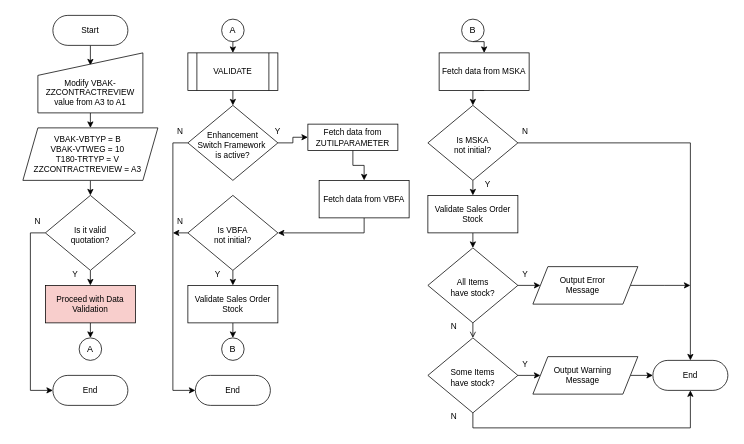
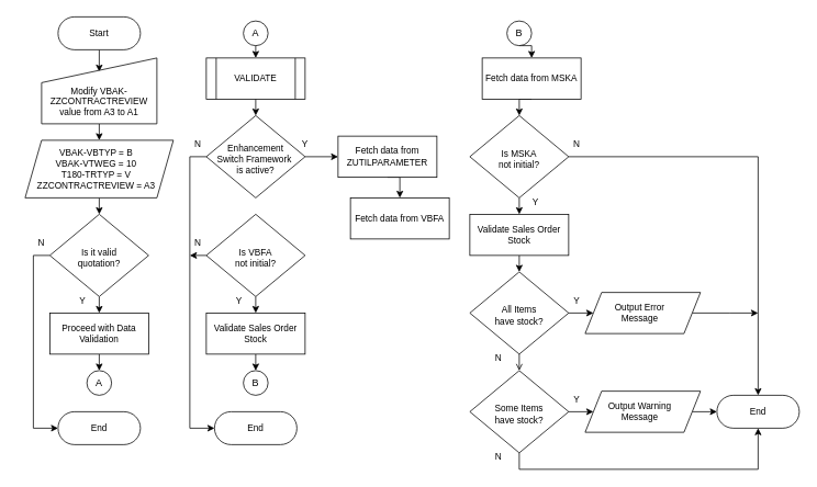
  <mxCell id="0" />
  <mxCell id="1" parent="0" />
  <mxCell id="2" style="edgeStyle=orthogonalEdgeStyle;rounded=0;orthogonalLoop=1;jettySize=auto;html=1;exitX=0.5;exitY=0.5;exitDx=0;exitDy=20;exitPerimeter=0;entryX=0.5;entryY=0.208;entryDx=0;entryDy=0;entryPerimeter=0;" parent="1" source="3" target="5" edge="1"><mxGeometry relative="1" as="geometry" /></mxCell>
  <mxCell id="3" value="Start" style="html=1;dashed=0;whiteSpace=wrap;shape=mxgraph.dfd.start;fontSize=11;" parent="1" vertex="1"><mxGeometry x="70" y="20" width="100" height="40" as="geometry" /></mxCell>
  <mxCell id="4" style="edgeStyle=orthogonalEdgeStyle;rounded=0;orthogonalLoop=1;jettySize=auto;html=1;exitX=0.5;exitY=1;exitDx=0;exitDy=0;entryX=0.5;entryY=0;entryDx=0;entryDy=0;" parent="1" source="5" target="7" edge="1"><mxGeometry relative="1" as="geometry" /></mxCell>
  <mxCell id="5" value="&lt;br&gt;&lt;br&gt;Modify&amp;nbsp;VBAK-ZZCONTRACTREVIEW&lt;br&gt;value&amp;nbsp;from A3 to A1" style="shape=manualInput;whiteSpace=wrap;html=1;fontSize=11;" parent="1" vertex="1"><mxGeometry x="50" y="70" width="140" height="80" as="geometry" /></mxCell>
  <mxCell id="6" style="edgeStyle=orthogonalEdgeStyle;rounded=0;orthogonalLoop=1;jettySize=auto;html=1;exitX=0.5;exitY=1;exitDx=0;exitDy=0;entryX=0.5;entryY=0;entryDx=0;entryDy=0;" parent="1" source="7" target="10" edge="1"><mxGeometry relative="1" as="geometry" /></mxCell>
  <mxCell id="7" value="VBAK-VBTYP = B&lt;br&gt;VBAK-VTWEG = 10&lt;br&gt;T180-TRTYP = V&lt;br&gt;ZZCONTRACTREVIEW = A3" style="shape=parallelogram;perimeter=parallelogramPerimeter;whiteSpace=wrap;html=1;fixedSize=1;fontSize=11;spacingLeft=-7;" parent="1" vertex="1"><mxGeometry x="30" y="170" width="180" height="70" as="geometry" /></mxCell>
  <mxCell id="8" style="edgeStyle=orthogonalEdgeStyle;rounded=0;orthogonalLoop=1;jettySize=auto;html=1;exitX=0.5;exitY=1;exitDx=0;exitDy=0;entryX=0.5;entryY=0;entryDx=0;entryDy=0;" parent="1" source="10" target="12" edge="1"><mxGeometry relative="1" as="geometry" /></mxCell>
  <mxCell id="9" style="edgeStyle=orthogonalEdgeStyle;rounded=0;orthogonalLoop=1;jettySize=auto;html=1;exitX=0;exitY=0.5;exitDx=0;exitDy=0;entryX=0;entryY=0.5;entryDx=0;entryDy=0;entryPerimeter=0;" parent="1" source="10" target="14" edge="1"><mxGeometry relative="1" as="geometry"><mxPoint x="40" y="490" as="targetPoint" /></mxGeometry></mxCell>
  <mxCell id="10" value="Is it valid &lt;br&gt;quotation?" style="rhombus;whiteSpace=wrap;html=1;strokeWidth=1;fontSize=11;spacingTop=5;" parent="1" vertex="1"><mxGeometry x="60" y="260" width="120" height="100" as="geometry" /></mxCell>
  <mxCell id="11" style="edgeStyle=orthogonalEdgeStyle;rounded=0;orthogonalLoop=1;jettySize=auto;html=1;exitX=0.5;exitY=1;exitDx=0;exitDy=0;entryX=0.5;entryY=0;entryDx=0;entryDy=0;" parent="1" source="12" target="13" edge="1"><mxGeometry relative="1" as="geometry" /></mxCell>
- <mxCell id="12" value="Proceed with Data Validation" style="whiteSpace=wrap;html=1;strokeWidth=1;fontSize=11;fillColor=#f8cecc;" parent="1" vertex="1"><mxGeometry x="60" y="380" width="120" height="50" as="geometry" /></mxCell>
+ <mxCell id="12" value="Proceed with Data Validation" style="whiteSpace=wrap;html=1;strokeWidth=1;fontSize=11;" parent="1" vertex="1"><mxGeometry x="60" y="380" width="120" height="50" as="geometry" /></mxCell>
  <mxCell id="13" value="A" style="ellipse;whiteSpace=wrap;html=1;aspect=fixed;" parent="1" vertex="1"><mxGeometry x="105" y="450" width="30" height="30" as="geometry" /></mxCell>
  <mxCell id="14" value="End" style="html=1;dashed=0;whiteSpace=wrap;shape=mxgraph.dfd.start;fontSize=11;" parent="1" vertex="1"><mxGeometry x="70" y="500" width="100" height="40" as="geometry" /></mxCell>
  <mxCell id="15" value="N" style="text;strokeColor=none;align=center;fillColor=none;html=1;verticalAlign=middle;whiteSpace=wrap;rounded=0;fontSize=11;" parent="1" vertex="1"><mxGeometry x="20" y="280" width="60" height="30" as="geometry" /></mxCell>
  <mxCell id="16" value="Y" style="text;strokeColor=none;align=center;fillColor=none;html=1;verticalAlign=middle;whiteSpace=wrap;rounded=0;fontSize=11;" parent="1" vertex="1"><mxGeometry x="70" y="350" width="60" height="30" as="geometry" /></mxCell>
  <mxCell id="17" style="edgeStyle=orthogonalEdgeStyle;rounded=0;orthogonalLoop=1;jettySize=auto;html=1;exitX=0.5;exitY=1;exitDx=0;exitDy=0;entryX=0.5;entryY=0;entryDx=0;entryDy=0;" edge="1" parent="1" source="18" target="20"><mxGeometry relative="1" as="geometry" /></mxCell>
  <mxCell id="18" value="A" style="ellipse;whiteSpace=wrap;html=1;aspect=fixed;" vertex="1" parent="1"><mxGeometry x="295" y="25" width="30" height="30" as="geometry" /></mxCell>
  <mxCell id="19" style="edgeStyle=orthogonalEdgeStyle;rounded=0;orthogonalLoop=1;jettySize=auto;html=1;exitX=0.5;exitY=1;exitDx=0;exitDy=0;entryX=0.5;entryY=0;entryDx=0;entryDy=0;" edge="1" parent="1" source="20" target="23"><mxGeometry relative="1" as="geometry" /></mxCell>
  <mxCell id="20" value="VALIDATE" style="shape=process;whiteSpace=wrap;html=1;backgroundOutline=1;fontSize=11;" vertex="1" parent="1"><mxGeometry x="250" y="70" width="120" height="50" as="geometry" /></mxCell>
  <mxCell id="21" style="edgeStyle=orthogonalEdgeStyle;rounded=0;orthogonalLoop=1;jettySize=auto;html=1;exitX=0;exitY=0.5;exitDx=0;exitDy=0;entryX=0;entryY=0.5;entryDx=0;entryDy=0;entryPerimeter=0;" edge="1" parent="1" source="23" target="34"><mxGeometry relative="1" as="geometry" /></mxCell>
  <mxCell id="22" style="edgeStyle=orthogonalEdgeStyle;rounded=0;orthogonalLoop=1;jettySize=auto;html=1;exitX=1;exitY=0.5;exitDx=0;exitDy=0;entryX=0;entryY=0.5;entryDx=0;entryDy=0;" edge="1" parent="1" source="23" target="25"><mxGeometry relative="1" as="geometry" /></mxCell>
  <mxCell id="23" value="Enhancement&lt;br&gt;Switch&amp;nbsp;Framework&amp;nbsp;&lt;br&gt;is active?" style="rhombus;whiteSpace=wrap;html=1;strokeWidth=1;fontSize=11;spacingTop=5;" vertex="1" parent="1"><mxGeometry x="250" y="140" width="120" height="100" as="geometry" /></mxCell>
  <mxCell id="24" style="edgeStyle=orthogonalEdgeStyle;rounded=0;orthogonalLoop=1;jettySize=auto;html=1;exitX=0.5;exitY=1;exitDx=0;exitDy=0;entryX=0.5;entryY=0;entryDx=0;entryDy=0;" edge="1" parent="1" source="25" target="27"><mxGeometry relative="1" as="geometry" /></mxCell>
- <mxCell id="25" value="Fetch data from ZUTILPARAMETER" style="whiteSpace=wrap;html=1;strokeWidth=1;fontSize=11;" vertex="1" parent="1"><mxGeometry x="410" y="165" width="120" height="35" as="geometry" /></mxCell>
- <mxCell id="26" style="edgeStyle=orthogonalEdgeStyle;rounded=0;orthogonalLoop=1;jettySize=auto;html=1;exitX=0.5;exitY=1;exitDx=0;exitDy=0;entryX=1;entryY=0.5;entryDx=0;entryDy=0;" edge="1" parent="1" source="27" target="30"><mxGeometry relative="1" as="geometry"><mxPoint x="390" y="300" as="targetPoint" /></mxGeometry></mxCell>
+ <mxCell id="25" value="Fetch data from ZUTILPARAMETER" style="whiteSpace=wrap;html=1;strokeWidth=1;fontSize=11;" vertex="1" parent="1"><mxGeometry x="410" y="165" width="120" height="50" as="geometry" /></mxCell>
  <mxCell id="27" value="Fetch data from VBFA" style="whiteSpace=wrap;html=1;strokeWidth=1;fontSize=11;" vertex="1" parent="1"><mxGeometry x="425" y="240" width="120" height="50" as="geometry" /></mxCell>
  <mxCell id="28" style="edgeStyle=orthogonalEdgeStyle;rounded=0;orthogonalLoop=1;jettySize=auto;html=1;exitX=0.5;exitY=1;exitDx=0;exitDy=0;entryX=0.5;entryY=0;entryDx=0;entryDy=0;" edge="1" parent="1" source="30" target="32"><mxGeometry relative="1" as="geometry" /></mxCell>
  <mxCell id="29" style="edgeStyle=orthogonalEdgeStyle;rounded=0;orthogonalLoop=1;jettySize=auto;html=1;exitX=0;exitY=0.5;exitDx=0;exitDy=0;" edge="1" parent="1" source="30"><mxGeometry relative="1" as="geometry"><mxPoint x="230" y="310" as="targetPoint" /></mxGeometry></mxCell>
  <mxCell id="30" value="Is VBFA &lt;br&gt;not initial?" style="rhombus;whiteSpace=wrap;html=1;strokeWidth=1;fontSize=11;spacingTop=5;" vertex="1" parent="1"><mxGeometry x="250" y="260" width="120" height="100" as="geometry" /></mxCell>
  <mxCell id="31" style="edgeStyle=orthogonalEdgeStyle;rounded=0;orthogonalLoop=1;jettySize=auto;html=1;exitX=0.5;exitY=1;exitDx=0;exitDy=0;entryX=0.5;entryY=0;entryDx=0;entryDy=0;" edge="1" parent="1" source="32" target="33"><mxGeometry relative="1" as="geometry" /></mxCell>
  <mxCell id="32" value="Validate Sales Order Stock" style="whiteSpace=wrap;html=1;strokeWidth=1;fontSize=11;" vertex="1" parent="1"><mxGeometry x="250" y="380" width="120" height="50" as="geometry" /></mxCell>
  <mxCell id="33" value="B" style="ellipse;whiteSpace=wrap;html=1;aspect=fixed;" vertex="1" parent="1"><mxGeometry x="295" y="450" width="30" height="30" as="geometry" /></mxCell>
  <mxCell id="34" value="End" style="html=1;dashed=0;whiteSpace=wrap;shape=mxgraph.dfd.start;fontSize=11;" vertex="1" parent="1"><mxGeometry x="260" y="500" width="100" height="40" as="geometry" /></mxCell>
  <mxCell id="35" value="N" style="text;strokeColor=none;align=center;fillColor=none;html=1;verticalAlign=middle;whiteSpace=wrap;rounded=0;fontSize=11;" vertex="1" parent="1"><mxGeometry x="210" y="160" width="60" height="30" as="geometry" /></mxCell>
  <mxCell id="36" value="Y" style="text;strokeColor=none;align=center;fillColor=none;html=1;verticalAlign=middle;whiteSpace=wrap;rounded=0;fontSize=11;" vertex="1" parent="1"><mxGeometry x="340" y="160" width="60" height="30" as="geometry" /></mxCell>
  <mxCell id="37" value="N" style="text;strokeColor=none;align=center;fillColor=none;html=1;verticalAlign=middle;whiteSpace=wrap;rounded=0;fontSize=11;" vertex="1" parent="1"><mxGeometry x="210" y="280" width="60" height="30" as="geometry" /></mxCell>
  <mxCell id="38" value="Y" style="text;strokeColor=none;align=center;fillColor=none;html=1;verticalAlign=middle;whiteSpace=wrap;rounded=0;fontSize=11;" vertex="1" parent="1"><mxGeometry x="260" y="350" width="60" height="30" as="geometry" /></mxCell>
  <mxCell id="39" style="edgeStyle=orthogonalEdgeStyle;rounded=0;orthogonalLoop=1;jettySize=auto;html=1;exitX=0.5;exitY=1;exitDx=0;exitDy=0;entryX=0.5;entryY=0;entryDx=0;entryDy=0;" edge="1" parent="1" source="40" target="45"><mxGeometry relative="1" as="geometry" /></mxCell>
  <mxCell id="40" value="Fetch data from MSKA" style="whiteSpace=wrap;html=1;strokeWidth=1;fontSize=11;" vertex="1" parent="1"><mxGeometry x="585" y="70" width="120" height="50" as="geometry" /></mxCell>
  <mxCell id="41" style="edgeStyle=orthogonalEdgeStyle;rounded=0;orthogonalLoop=1;jettySize=auto;html=1;exitX=0.5;exitY=1;exitDx=0;exitDy=0;entryX=0.5;entryY=0;entryDx=0;entryDy=0;" edge="1" parent="1" source="42" target="40"><mxGeometry relative="1" as="geometry" /></mxCell>
  <mxCell id="42" value="B" style="ellipse;whiteSpace=wrap;html=1;aspect=fixed;" vertex="1" parent="1"><mxGeometry x="615" y="25" width="30" height="30" as="geometry" /></mxCell>
  <mxCell id="43" style="edgeStyle=orthogonalEdgeStyle;rounded=0;orthogonalLoop=1;jettySize=auto;html=1;exitX=0.5;exitY=1;exitDx=0;exitDy=0;entryX=0.5;entryY=0;entryDx=0;entryDy=0;" edge="1" parent="1" source="45" target="47"><mxGeometry relative="1" as="geometry" /></mxCell>
  <mxCell id="44" style="edgeStyle=orthogonalEdgeStyle;rounded=0;orthogonalLoop=1;jettySize=auto;html=1;exitX=1;exitY=0.5;exitDx=0;exitDy=0;entryX=0.5;entryY=0.5;entryDx=0;entryDy=-20;entryPerimeter=0;" edge="1" parent="1" source="45" target="58"><mxGeometry relative="1" as="geometry"><mxPoint x="920" y="320" as="targetPoint" /></mxGeometry></mxCell>
  <mxCell id="45" value="Is MSKA &lt;br&gt;not initial?" style="rhombus;whiteSpace=wrap;html=1;strokeWidth=1;fontSize=11;spacingTop=5;" vertex="1" parent="1"><mxGeometry x="570" y="140" width="120" height="100" as="geometry" /></mxCell>
  <mxCell id="46" style="edgeStyle=orthogonalEdgeStyle;rounded=0;orthogonalLoop=1;jettySize=auto;html=1;exitX=0.5;exitY=1;exitDx=0;exitDy=0;entryX=0.5;entryY=0;entryDx=0;entryDy=0;" edge="1" parent="1" source="47" target="50"><mxGeometry relative="1" as="geometry" /></mxCell>
  <mxCell id="47" value="Validate Sales Order Stock" style="whiteSpace=wrap;html=1;strokeWidth=1;fontSize=11;" vertex="1" parent="1"><mxGeometry x="570" y="260" width="120" height="50" as="geometry" /></mxCell>
  <mxCell id="48" style="edgeStyle=orthogonalEdgeStyle;rounded=0;orthogonalLoop=1;jettySize=auto;html=1;exitX=0.5;exitY=1;exitDx=0;exitDy=0;entryX=0.5;entryY=0;entryDx=0;entryDy=0;endArrow=open;" edge="1" parent="1" source="50" target="55"><mxGeometry relative="1" as="geometry" /></mxCell>
  <mxCell id="49" style="edgeStyle=orthogonalEdgeStyle;rounded=0;orthogonalLoop=1;jettySize=auto;html=1;exitX=1;exitY=0.5;exitDx=0;exitDy=0;entryX=0;entryY=0.5;entryDx=0;entryDy=0;" edge="1" parent="1" source="50" target="52"><mxGeometry relative="1" as="geometry" /></mxCell>
  <mxCell id="50" value="All Items &lt;br&gt;have stock?" style="rhombus;whiteSpace=wrap;html=1;strokeWidth=1;fontSize=11;spacingTop=5;" vertex="1" parent="1"><mxGeometry x="570" y="330" width="120" height="100" as="geometry" /></mxCell>
  <mxCell id="51" style="edgeStyle=orthogonalEdgeStyle;rounded=0;orthogonalLoop=1;jettySize=auto;html=1;exitX=1;exitY=0.5;exitDx=0;exitDy=0;" edge="1" parent="1" source="52"><mxGeometry relative="1" as="geometry"><mxPoint x="920" y="380" as="targetPoint" /></mxGeometry></mxCell>
  <mxCell id="52" value="Output Error &lt;br&gt;Message" style="shape=parallelogram;perimeter=parallelogramPerimeter;whiteSpace=wrap;html=1;fixedSize=1;fontSize=11;spacingLeft=-7;" vertex="1" parent="1"><mxGeometry x="710" y="355" width="140" height="50" as="geometry" /></mxCell>
  <mxCell id="53" style="edgeStyle=orthogonalEdgeStyle;rounded=0;orthogonalLoop=1;jettySize=auto;html=1;exitX=1;exitY=0.5;exitDx=0;exitDy=0;entryX=0;entryY=0.5;entryDx=0;entryDy=0;" edge="1" parent="1" source="55" target="57"><mxGeometry relative="1" as="geometry" /></mxCell>
  <mxCell id="54" style="edgeStyle=orthogonalEdgeStyle;rounded=0;orthogonalLoop=1;jettySize=auto;html=1;exitX=0.5;exitY=1;exitDx=0;exitDy=0;entryX=0.5;entryY=0.5;entryDx=0;entryDy=20;entryPerimeter=0;" edge="1" parent="1" source="55" target="58"><mxGeometry relative="1" as="geometry" /></mxCell>
  <mxCell id="55" value="Some Items &lt;br&gt;have stock?" style="rhombus;whiteSpace=wrap;html=1;strokeWidth=1;fontSize=11;spacingTop=5;" vertex="1" parent="1"><mxGeometry x="570" y="450" width="120" height="100" as="geometry" /></mxCell>
  <mxCell id="56" style="edgeStyle=orthogonalEdgeStyle;rounded=0;orthogonalLoop=1;jettySize=auto;html=1;exitX=1;exitY=0.5;exitDx=0;exitDy=0;entryX=0;entryY=0.5;entryDx=0;entryDy=0;entryPerimeter=0;" edge="1" parent="1" source="57" target="58"><mxGeometry relative="1" as="geometry" /></mxCell>
  <mxCell id="57" value="Output Warning&lt;br&gt;Message" style="shape=parallelogram;perimeter=parallelogramPerimeter;whiteSpace=wrap;html=1;fixedSize=1;fontSize=11;spacingLeft=-7;" vertex="1" parent="1"><mxGeometry x="710" y="475" width="140" height="50" as="geometry" /></mxCell>
  <mxCell id="58" value="End" style="html=1;dashed=0;whiteSpace=wrap;shape=mxgraph.dfd.start;fontSize=11;" vertex="1" parent="1"><mxGeometry x="870" y="480" width="100" height="40" as="geometry" /></mxCell>
  <mxCell id="59" value="Y" style="text;strokeColor=none;align=center;fillColor=none;html=1;verticalAlign=middle;whiteSpace=wrap;rounded=0;fontSize=11;" vertex="1" parent="1"><mxGeometry x="620" y="230" width="60" height="30" as="geometry" /></mxCell>
  <mxCell id="60" value="Y" style="text;strokeColor=none;align=center;fillColor=none;html=1;verticalAlign=middle;whiteSpace=wrap;rounded=0;fontSize=11;" vertex="1" parent="1"><mxGeometry x="670" y="350" width="60" height="30" as="geometry" /></mxCell>
  <mxCell id="61" value="Y" style="text;strokeColor=none;align=center;fillColor=none;html=1;verticalAlign=middle;whiteSpace=wrap;rounded=0;fontSize=11;" vertex="1" parent="1"><mxGeometry x="670" y="470" width="60" height="30" as="geometry" /></mxCell>
  <mxCell id="62" value="N" style="text;strokeColor=none;align=center;fillColor=none;html=1;verticalAlign=middle;whiteSpace=wrap;rounded=0;fontSize=11;" vertex="1" parent="1"><mxGeometry x="670" y="160" width="60" height="30" as="geometry" /></mxCell>
  <mxCell id="63" value="N" style="text;strokeColor=none;align=center;fillColor=none;html=1;verticalAlign=middle;whiteSpace=wrap;rounded=0;fontSize=11;" vertex="1" parent="1"><mxGeometry x="575" y="420" width="60" height="30" as="geometry" /></mxCell>
  <mxCell id="64" value="N" style="text;strokeColor=none;align=center;fillColor=none;html=1;verticalAlign=middle;whiteSpace=wrap;rounded=0;fontSize=11;" vertex="1" parent="1"><mxGeometry x="575" y="540" width="60" height="30" as="geometry" /></mxCell>
